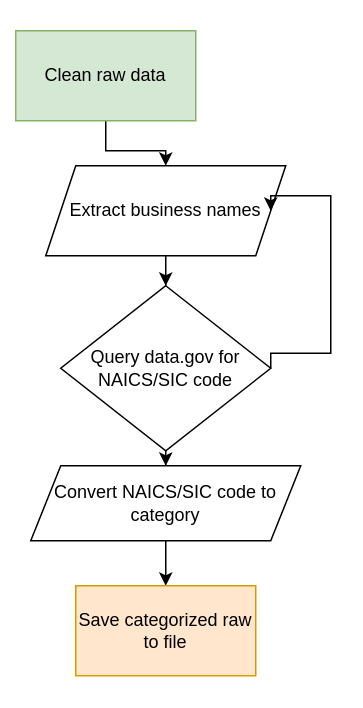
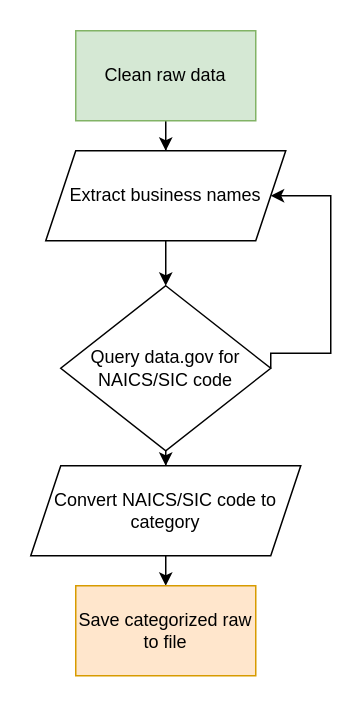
  <mxCell id="0" />
  <mxCell id="1" parent="0" />
  <mxCell id="2" style="edgeStyle=orthogonalEdgeStyle;rounded=0;orthogonalLoop=1;jettySize=auto;html=1;entryX=0.5;entryY=0;entryDx=0;entryDy=0;" parent="1" source="3" target="8" edge="1"><mxGeometry relative="1" as="geometry" /></mxCell>
- <mxCell id="3" value="Extract business names" style="shape=parallelogram;perimeter=parallelogramPerimeter;whiteSpace=wrap;html=1;fixedSize=1;" parent="1" vertex="1"><mxGeometry x="30" y="110" width="160" height="60" as="geometry" /></mxCell>
+ <mxCell id="3" value="Extract business names" style="shape=parallelogram;perimeter=parallelogramPerimeter;whiteSpace=wrap;html=1;fixedSize=1;" parent="1" vertex="1"><mxGeometry x="30" y="100" width="160" height="60" as="geometry" /></mxCell>
  <mxCell id="4" style="edgeStyle=orthogonalEdgeStyle;rounded=0;orthogonalLoop=1;jettySize=auto;html=1;" parent="1" source="5" target="3" edge="1"><mxGeometry relative="1" as="geometry" /></mxCell>
- <mxCell id="5" value="Clean raw data" style="rounded=0;whiteSpace=wrap;html=1;fillColor=#d5e8d4;strokeColor=#82b366;" parent="1" vertex="1"><mxGeometry x="10" y="20" width="120" height="60" as="geometry" /></mxCell>
+ <mxCell id="5" value="Clean raw data" style="rounded=0;whiteSpace=wrap;html=1;fillColor=#d5e8d4;strokeColor=#82b366;" parent="1" vertex="1"><mxGeometry x="50" y="20" width="120" height="60" as="geometry" /></mxCell>
  <mxCell id="6" style="edgeStyle=orthogonalEdgeStyle;rounded=0;orthogonalLoop=1;jettySize=auto;html=1;exitX=1;exitY=0.5;exitDx=0;exitDy=0;entryX=1;entryY=0.5;entryDx=0;entryDy=0;" parent="1" source="8" target="3" edge="1"><mxGeometry relative="1" as="geometry"><Array as="points"><mxPoint x="220" y="235" /><mxPoint x="220" y="130" /></Array></mxGeometry></mxCell>
  <mxCell id="7" style="edgeStyle=orthogonalEdgeStyle;rounded=0;orthogonalLoop=1;jettySize=auto;html=1;exitX=0.5;exitY=1;exitDx=0;exitDy=0;" parent="1" source="8" target="10" edge="1"><mxGeometry relative="1" as="geometry" /></mxCell>
  <mxCell id="8" value="Query data.gov for NAICS/SIC code" style="rhombus;whiteSpace=wrap;html=1;" parent="1" vertex="1"><mxGeometry x="40" y="190" width="140" height="110" as="geometry" /></mxCell>
  <mxCell id="9" style="edgeStyle=orthogonalEdgeStyle;rounded=0;orthogonalLoop=1;jettySize=auto;html=1;exitX=0.5;exitY=1;exitDx=0;exitDy=0;entryX=0.5;entryY=0;entryDx=0;entryDy=0;" parent="1" source="10" target="11" edge="1"><mxGeometry relative="1" as="geometry" /></mxCell>
- <mxCell id="10" value="Convert NAICS/SIC code to category" style="shape=parallelogram;perimeter=parallelogramPerimeter;whiteSpace=wrap;html=1;fixedSize=1;" parent="1" vertex="1"><mxGeometry x="20" y="310" width="180" height="50" as="geometry" /></mxCell>
+ <mxCell id="10" value="Convert NAICS/SIC code to category" style="shape=parallelogram;perimeter=parallelogramPerimeter;whiteSpace=wrap;html=1;fixedSize=1;" parent="1" vertex="1"><mxGeometry x="20" y="310" width="180" height="60" as="geometry" /></mxCell>
  <mxCell id="11" value="Save categorized raw to file" style="rounded=0;whiteSpace=wrap;html=1;fillColor=#ffe6cc;strokeColor=#d79b00;" parent="1" vertex="1"><mxGeometry x="50" y="390" width="120" height="60" as="geometry" /></mxCell>
